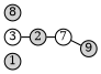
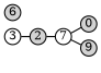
  graph {
    fontsize=12
    nodesep=0.1
    rankdir=LR
    ranksep=0.1
    node [fillcolor=lightgray fixedsize=true fontsize=10 shape=circle style=filled]
-   1 [width=0.2]
    3 [fillcolor=white width=0.2]
    2 [width=0.2]
    7 [fillcolor=white width=0.2]
+   0 [width=0.2]
    n6 [label=9 width=0.2]
-   6 [width=0.2 label=8]
+   6 [width=0.2]
    3 -- 2
    2 -- 7
+   7 -- 0
    7 -- n6
  }
